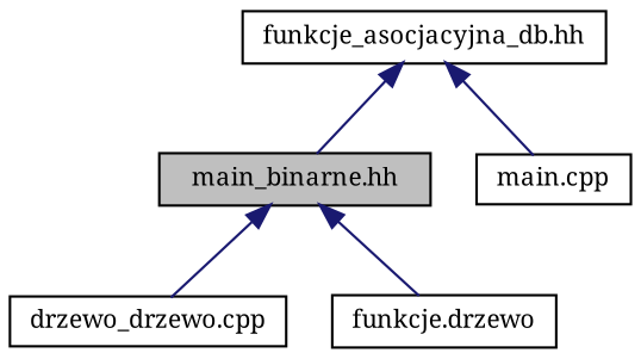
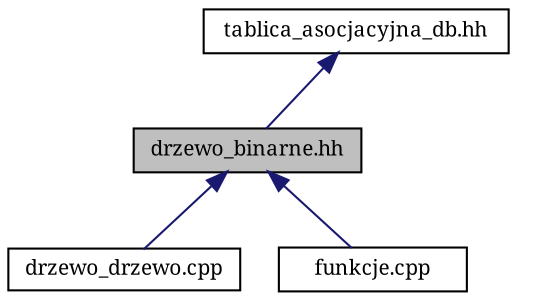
  digraph {
    fontname="Noto Serif"
    node [color=black fillcolor=white fontname="Noto Serif" fontsize=10 shape=record style=filled]
    edge [color=midnightblue dir=back fontname="Noto Serif" fontsize=10 labelfontname=Helvetica labelfontsize=10 style=solid]
-   n1 [fillcolor=grey75 fontcolor=black height=0.2 label="main_binarne.hh" width=0.4]
+   n1 [fillcolor=grey75 fontcolor=black height=0.2 label="drzewo_binarne.hh" width=0.4]
    n2 [height=0.2 label="drzewo_drzewo.cpp" width=0.4]
-   n3 [height=0.2 label="funkcje.drzewo" width=0.4]
-   n4 [height=0.2 label="funkcje_asocjacyjna_db.hh" width=0.4]
-   n5 [height=0.2 label="main.cpp" width=0.4]
+   n3 [height=0.2 label="funkcje.cpp" width=0.4]
+   n4 [height=0.2 label="tablica_asocjacyjna_db.hh" width=0.4]
    n1 -> n2
    n1 -> n3
    n4 -> n1
-   n4 -> n5
  }
